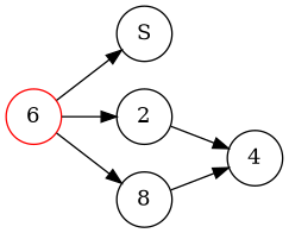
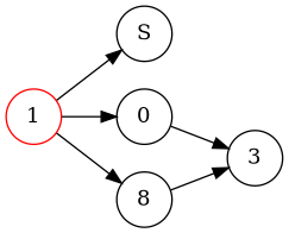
  digraph {
    rankdir=LR
    node [shape=circle]
    n1 [label=S]
-   n2 [color=red label=6]
-   n3 [label=2]
+   n2 [color=red label=1]
+   n3 [label=0]
    n4 [label=8]
-   n5 [label=4]
+   n5 [label=3]
    n2 -> n1
    n2 -> n3
    n2 -> n4
    n3 -> n5
    n4 -> n5
  }
